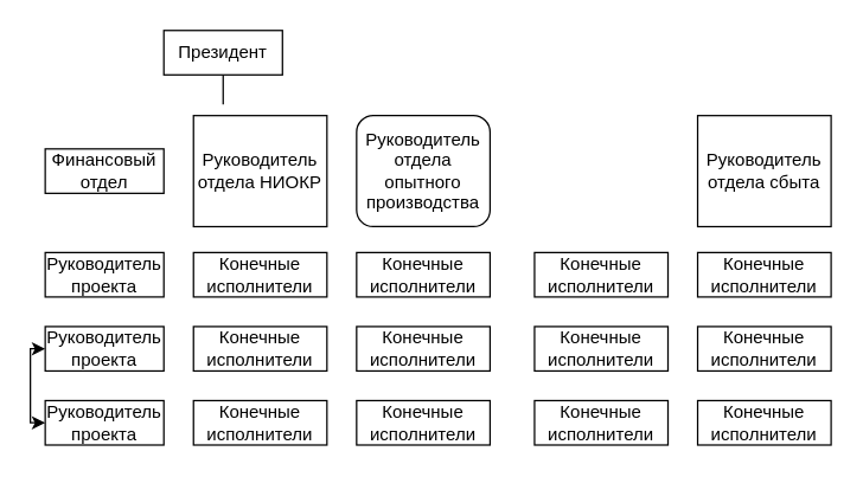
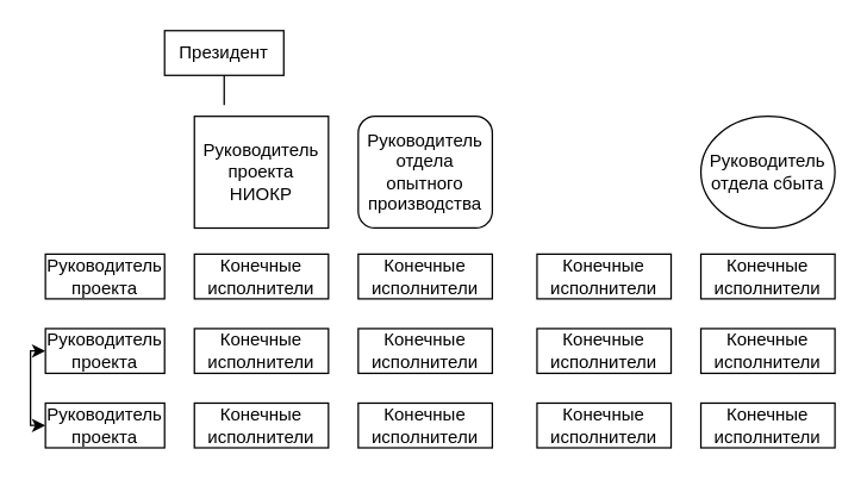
  <mxCell id="0" />
  <mxCell id="1" parent="0" />
  <mxCell id="2" style="edgeStyle=orthogonalEdgeStyle;rounded=0;orthogonalLoop=1;jettySize=auto;html=1;endArrow=none;endFill=0;" edge="1" parent="1" source="3"><mxGeometry relative="1" as="geometry"><mxPoint x="150" y="70" as="targetPoint" /></mxGeometry></mxCell>
  <mxCell id="3" value="Президент" style="rounded=0;whiteSpace=wrap;html=1;" vertex="1" parent="1"><mxGeometry x="110" y="20" width="80" height="30" as="geometry" /></mxCell>
  <mxCell id="4" style="edgeStyle=orthogonalEdgeStyle;rounded=0;orthogonalLoop=1;jettySize=auto;html=1;entryX=0;entryY=0.5;entryDx=0;entryDy=0;startArrow=classic;startFill=1;" edge="1" parent="1" source="5" target="6"><mxGeometry relative="1" as="geometry"><Array as="points"><mxPoint x="20" y="285" /><mxPoint x="20" y="235" /></Array></mxGeometry></mxCell>
  <mxCell id="5" value="Руководитель проекта " style="rounded=0;whiteSpace=wrap;html=1;" vertex="1" parent="1"><mxGeometry x="30" y="270" width="80" height="30" as="geometry" /></mxCell>
  <mxCell id="6" value="Руководитель проекта " style="rounded=0;whiteSpace=wrap;html=1;" vertex="1" parent="1"><mxGeometry x="30" y="220" width="80" height="30" as="geometry" /></mxCell>
  <mxCell id="7" value="Руководитель проекта " style="rounded=0;whiteSpace=wrap;html=1;" vertex="1" parent="1"><mxGeometry x="30" y="170" width="80" height="30" as="geometry" /></mxCell>
- <mxCell id="8" value="Финансовый отдел" style="rounded=0;whiteSpace=wrap;html=1;" vertex="1" parent="1"><mxGeometry x="30" y="100" width="80" height="30" as="geometry" /></mxCell>
- <mxCell id="9" value="Руководитель отдела НИОКР" style="rounded=0;whiteSpace=wrap;html=1;" vertex="1" parent="1"><mxGeometry x="130" y="77.5" width="90" height="75" as="geometry" /></mxCell>
+ <mxCell id="9" value="Руководитель проекта НИОКР" style="rounded=0;whiteSpace=wrap;html=1;" vertex="1" parent="1"><mxGeometry x="130" y="77.5" width="90" height="75" as="geometry" /></mxCell>
  <mxCell id="10" value="Руководитель отдела опытного производства" style="whiteSpace=wrap;html=1;rounded=1;" vertex="1" parent="1"><mxGeometry x="240" y="77.5" width="90" height="75" as="geometry" /></mxCell>
- <mxCell id="11" value="Руководитель отдела сбыта" style="rounded=0;whiteSpace=wrap;html=1;" vertex="1" parent="1"><mxGeometry x="470" y="77.5" width="90" height="75" as="geometry" /></mxCell>
+ <mxCell id="11" value="Руководитель отдела сбыта" style="ellipse;whiteSpace=wrap;html=1;" vertex="1" parent="1"><mxGeometry x="470" y="77.5" width="90" height="75" as="geometry" /></mxCell>
  <mxCell id="12" value="Конечные исполнители" style="rounded=0;whiteSpace=wrap;html=1;" vertex="1" parent="1"><mxGeometry x="130" y="170" width="90" height="30" as="geometry" /></mxCell>
  <mxCell id="13" value="Конечные исполнители" style="rounded=0;whiteSpace=wrap;html=1;" vertex="1" parent="1"><mxGeometry x="130" y="220" width="90" height="30" as="geometry" /></mxCell>
  <mxCell id="14" value="Конечные исполнители" style="rounded=0;whiteSpace=wrap;html=1;" vertex="1" parent="1"><mxGeometry x="130" y="270" width="90" height="30" as="geometry" /></mxCell>
  <mxCell id="15" value="Конечные исполнители" style="rounded=0;whiteSpace=wrap;html=1;" vertex="1" parent="1"><mxGeometry x="240" y="170" width="90" height="30" as="geometry" /></mxCell>
  <mxCell id="16" value="Конечные исполнители" style="rounded=0;whiteSpace=wrap;html=1;" vertex="1" parent="1"><mxGeometry x="240" y="220" width="90" height="30" as="geometry" /></mxCell>
  <mxCell id="17" value="Конечные исполнители" style="rounded=0;whiteSpace=wrap;html=1;" vertex="1" parent="1"><mxGeometry x="240" y="270" width="90" height="30" as="geometry" /></mxCell>
  <mxCell id="18" value="Конечные исполнители" style="rounded=0;whiteSpace=wrap;html=1;" vertex="1" parent="1"><mxGeometry x="360" y="170" width="90" height="30" as="geometry" /></mxCell>
  <mxCell id="19" value="Конечные исполнители" style="rounded=0;whiteSpace=wrap;html=1;" vertex="1" parent="1"><mxGeometry x="360" y="220" width="90" height="30" as="geometry" /></mxCell>
  <mxCell id="20" value="Конечные исполнители" style="rounded=0;whiteSpace=wrap;html=1;" vertex="1" parent="1"><mxGeometry x="360" y="270" width="90" height="30" as="geometry" /></mxCell>
  <mxCell id="21" value="Конечные исполнители" style="rounded=0;whiteSpace=wrap;html=1;" vertex="1" parent="1"><mxGeometry x="470" y="170" width="90" height="30" as="geometry" /></mxCell>
  <mxCell id="22" value="Конечные исполнители" style="rounded=0;whiteSpace=wrap;html=1;" vertex="1" parent="1"><mxGeometry x="470" y="220" width="90" height="30" as="geometry" /></mxCell>
  <mxCell id="23" value="Конечные исполнители" style="rounded=0;whiteSpace=wrap;html=1;" vertex="1" parent="1"><mxGeometry x="470" y="270" width="90" height="30" as="geometry" /></mxCell>
